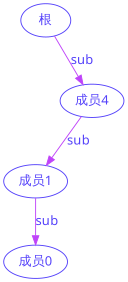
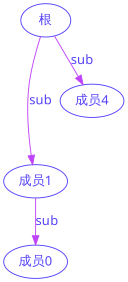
  digraph {
    fontname="Noto Sans"
    node [color="#5441FA" fontcolor="#5441FA" fontname="Noto Sans"]
    edge [color="#BF43F9" fontcolor="#5441FA" fontname="Noto Sans"]
    "根"
    "成员1"
    "成员4"
    n4 [label="成员0"]
-   "成员4" -> "成员1" [label=sub]
+   "根" -> "成员1" [label=sub]
    "根" -> "成员4" [label=sub]
    "成员1" -> n4 [label=sub]
  }
